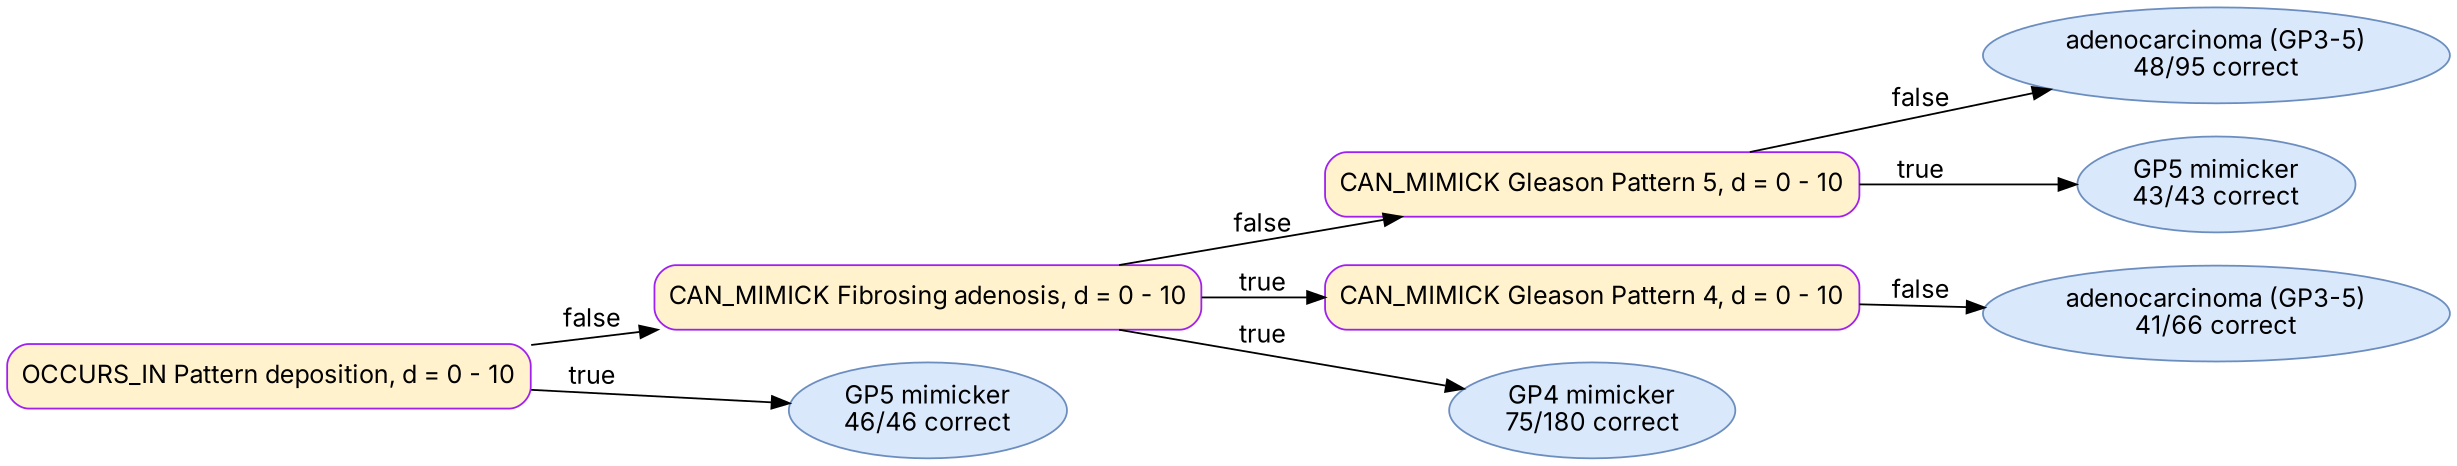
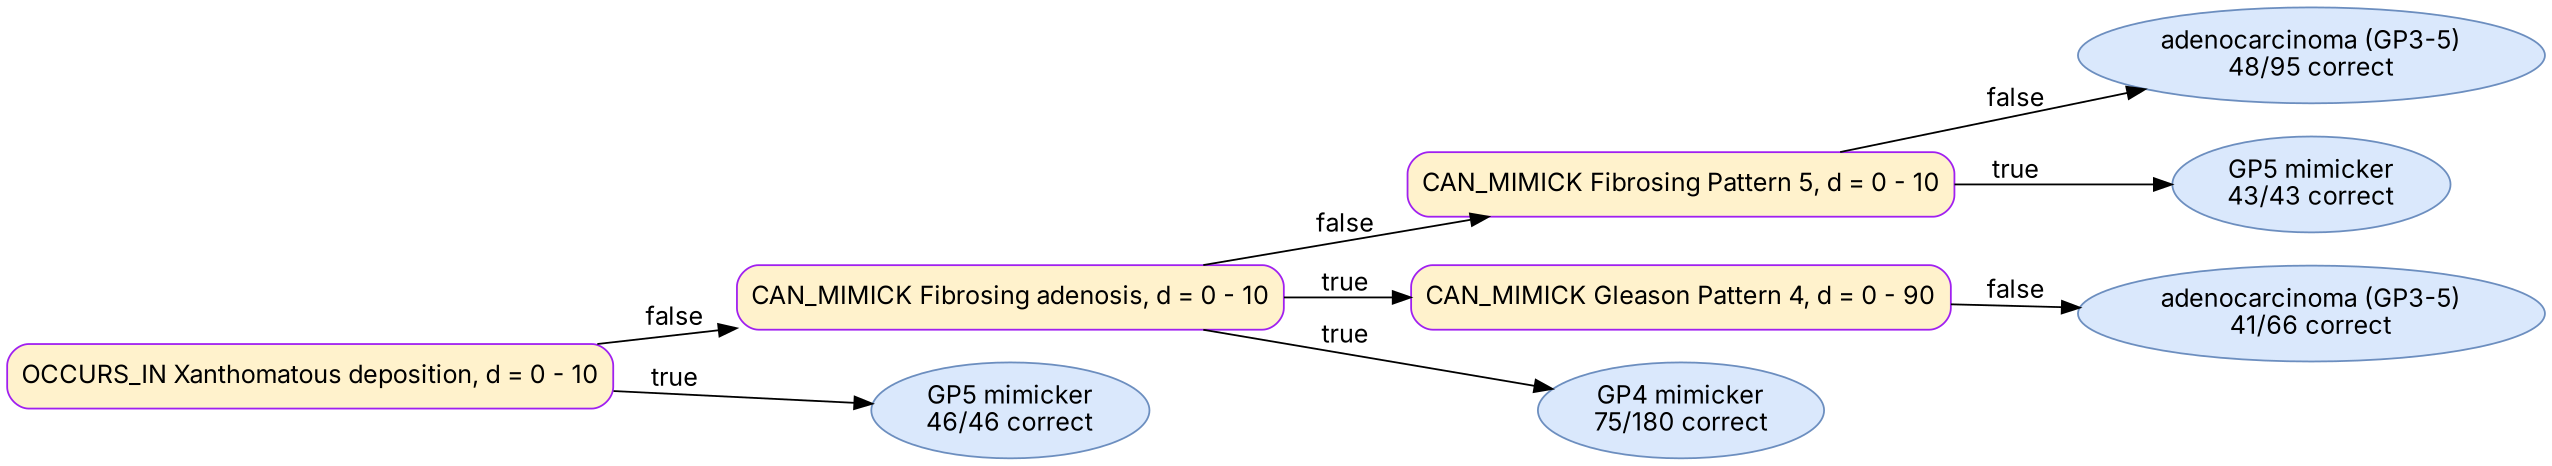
  digraph {
    fontname=Inter
    rankdir=LR
    node [color="#6C8EBF" fillcolor="#DAE8FC" fontname=Inter shape=ellipse style="rounded,filled"]
    edge [fontname=Inter]
-   n1 [color=purple fillcolor="#FFF2CC" label="OCCURS_IN Pattern deposition, d = 0 - 10" shape=box]
+   n1 [color=purple fillcolor="#FFF2CC" label="OCCURS_IN Xanthomatous deposition, d = 0 - 10" shape=box]
    n2 [color=purple fillcolor="#FFF2CC" label="CAN_MIMICK Fibrosing adenosis, d = 0 - 10" shape=box]
    n3 [label=<GP5 mimicker<br/>46/46 correct>]
-   n4 [color=purple fillcolor="#FFF2CC" label="CAN_MIMICK Gleason Pattern 5, d = 0 - 10" shape=box]
-   n5 [color=purple fillcolor="#FFF2CC" label="CAN_MIMICK Gleason Pattern 4, d = 0 - 10" shape=box]
+   n4 [color=purple fillcolor="#FFF2CC" label="CAN_MIMICK Fibrosing Pattern 5, d = 0 - 10" shape=box]
+   n5 [color=purple fillcolor="#FFF2CC" label="CAN_MIMICK Gleason Pattern 4, d = 0 - 90" shape=box]
    n6 [label=<GP4 mimicker<br/>75/180 correct>]
    n7 [label=<adenocarcinoma (GP3-5)<br/>48/95 correct>]
    n8 [label=<GP5 mimicker<br/>43/43 correct>]
    n9 [label=<adenocarcinoma (GP3-5)<br/>41/66 correct>]
    n1 -> n2 [label=false]
    n1 -> n3 [label=true]
    n2 -> n4 [label=false]
    n2 -> n5 [label=true]
    n2 -> n6 [label=true]
    n4 -> n7 [label=false]
    n4 -> n8 [label=true]
    n5 -> n9 [label=false]
  }
